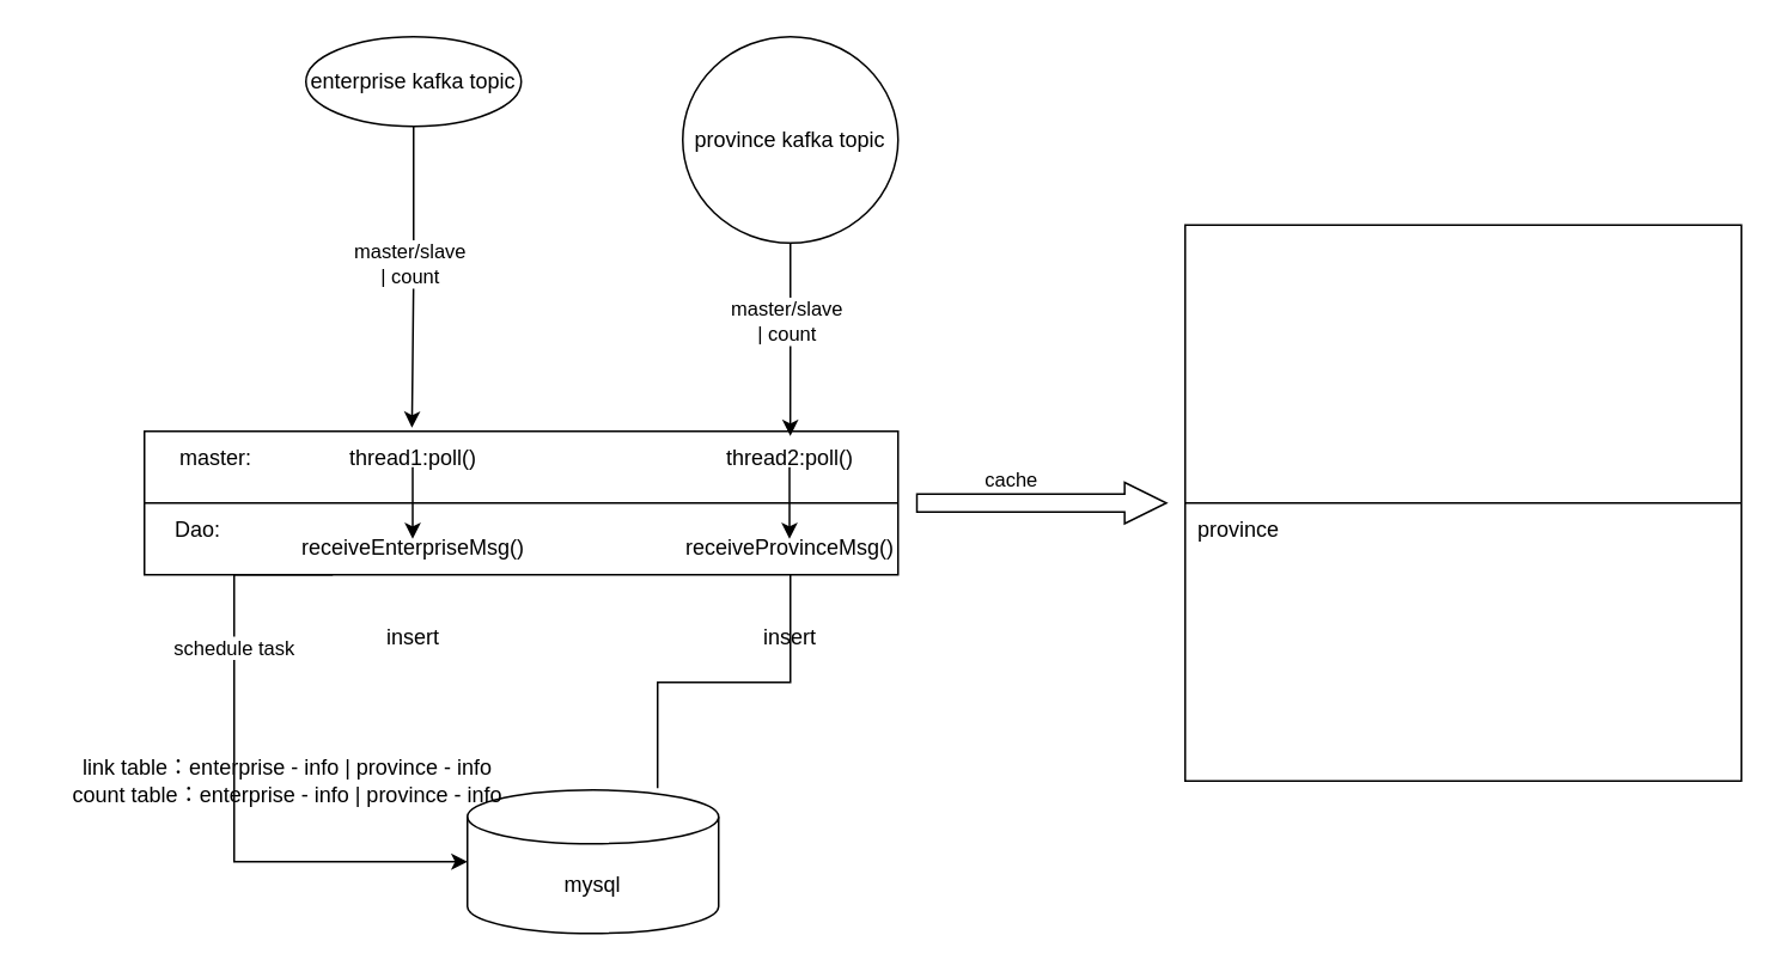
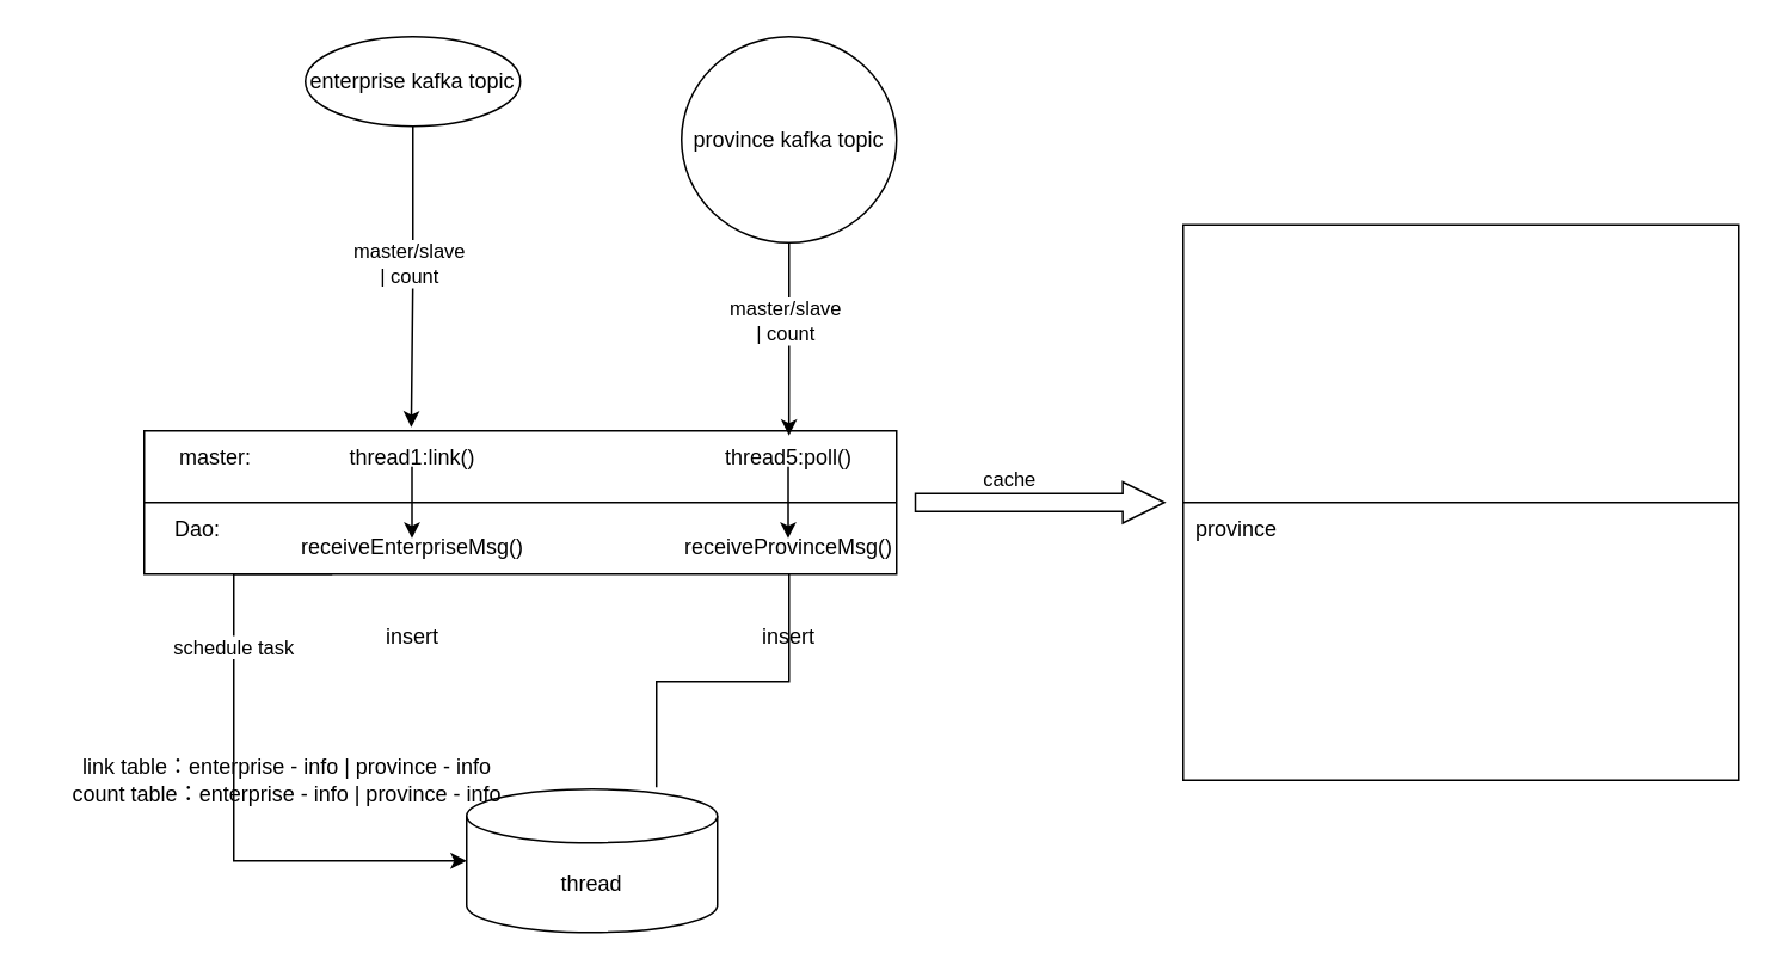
  <mxCell id="0" />
  <mxCell id="1" parent="0" />
  <mxCell id="2" style="edgeStyle=orthogonalEdgeStyle;rounded=0;orthogonalLoop=1;jettySize=auto;html=1;exitX=0.25;exitY=1;exitDx=0;exitDy=0;entryX=0;entryY=0.5;entryDx=0;entryDy=0;entryPerimeter=0;" edge="1" parent="1" source="4" target="14"><mxGeometry relative="1" as="geometry"><Array as="points"><mxPoint x="130" y="320" /><mxPoint x="130" y="480" /></Array></mxGeometry></mxCell>
  <mxCell id="3" value="schedule task" style="edgeLabel;html=1;align=center;verticalAlign=middle;resizable=0;points=[];" vertex="1" connectable="0" parent="2"><mxGeometry x="-0.736" y="-2" relative="1" as="geometry"><mxPoint x="-9" y="42" as="offset" /></mxGeometry></mxCell>
  <mxCell id="4" value="" style="rounded=0;whiteSpace=wrap;html=1;" vertex="1" parent="1"><mxGeometry x="80" y="240" width="420" height="80" as="geometry" /></mxCell>
  <mxCell id="5" style="edgeStyle=orthogonalEdgeStyle;rounded=0;orthogonalLoop=1;jettySize=auto;html=1;exitX=0.5;exitY=1;exitDx=0;exitDy=0;entryX=0.355;entryY=-0.025;entryDx=0;entryDy=0;entryPerimeter=0;" edge="1" parent="1" source="7" target="4"><mxGeometry relative="1" as="geometry"><mxPoint x="140" y="230" as="targetPoint" /></mxGeometry></mxCell>
  <mxCell id="6" value="master/slave&lt;br&gt;| count" style="edgeLabel;html=1;align=center;verticalAlign=middle;resizable=0;points=[];" vertex="1" connectable="0" parent="5"><mxGeometry x="-0.095" y="-3" relative="1" as="geometry"><mxPoint as="offset" /></mxGeometry></mxCell>
  <mxCell id="7" value="enterprise kafka topic" style="ellipse;whiteSpace=wrap;html=1;" vertex="1" parent="1"><mxGeometry x="170" y="20" width="120" height="50" as="geometry" /></mxCell>
  <mxCell id="8" style="edgeStyle=orthogonalEdgeStyle;rounded=0;orthogonalLoop=1;jettySize=auto;html=1;exitX=0.5;exitY=1;exitDx=0;exitDy=0;entryX=0.857;entryY=0.033;entryDx=0;entryDy=0;entryPerimeter=0;" edge="1" parent="1" source="10" target="4"><mxGeometry relative="1" as="geometry" /></mxCell>
  <mxCell id="9" value="master/slave&lt;br&gt;| count" style="edgeLabel;html=1;align=center;verticalAlign=middle;resizable=0;points=[];" vertex="1" connectable="0" parent="8"><mxGeometry x="-0.187" y="-3" relative="1" as="geometry"><mxPoint y="-1" as="offset" /></mxGeometry></mxCell>
  <mxCell id="10" value="province kafka topic" style="ellipse;whiteSpace=wrap;html=1;" vertex="1" parent="1"><mxGeometry x="380" y="20" width="120" height="115" as="geometry" /></mxCell>
  <mxCell id="11" value="" style="endArrow=none;html=1;rounded=0;" edge="1" parent="1" target="4"><mxGeometry width="50" height="50" relative="1" as="geometry"><mxPoint x="80" y="280" as="sourcePoint" /><mxPoint x="130" y="230" as="targetPoint" /><Array as="points"><mxPoint x="450" y="280" /></Array></mxGeometry></mxCell>
- <mxCell id="12" value="thread1:poll()" style="text;html=1;strokeColor=none;fillColor=none;align=center;verticalAlign=middle;whiteSpace=wrap;rounded=0;" vertex="1" parent="1"><mxGeometry x="200" y="240" width="60" height="30" as="geometry" /></mxCell>
- <mxCell id="13" value="thread2:poll()" style="text;html=1;strokeColor=none;fillColor=none;align=center;verticalAlign=middle;whiteSpace=wrap;rounded=0;" vertex="1" parent="1"><mxGeometry x="410" y="240" width="60" height="30" as="geometry" /></mxCell>
- <mxCell id="14" value="mysql" style="shape=cylinder3;whiteSpace=wrap;html=1;boundedLbl=1;backgroundOutline=1;size=15;" vertex="1" parent="1"><mxGeometry x="260" y="440" width="140" height="80" as="geometry" /></mxCell>
+ <mxCell id="12" value="thread1:link()" style="text;html=1;strokeColor=none;fillColor=none;align=center;verticalAlign=middle;whiteSpace=wrap;rounded=0;" vertex="1" parent="1"><mxGeometry x="200" y="240" width="60" height="30" as="geometry" /></mxCell>
+ <mxCell id="13" value="thread5:poll()" style="text;html=1;strokeColor=none;fillColor=none;align=center;verticalAlign=middle;whiteSpace=wrap;rounded=0;" vertex="1" parent="1"><mxGeometry x="410" y="240" width="60" height="30" as="geometry" /></mxCell>
+ <mxCell id="14" value="thread" style="shape=cylinder3;whiteSpace=wrap;html=1;boundedLbl=1;backgroundOutline=1;size=15;" vertex="1" parent="1"><mxGeometry x="260" y="440" width="140" height="80" as="geometry" /></mxCell>
  <mxCell id="15" value="master:" style="text;html=1;strokeColor=none;fillColor=none;align=center;verticalAlign=middle;whiteSpace=wrap;rounded=0;" vertex="1" parent="1"><mxGeometry x="90" y="240" width="60" height="30" as="geometry" /></mxCell>
  <mxCell id="16" value="Dao:" style="text;html=1;strokeColor=none;fillColor=none;align=center;verticalAlign=middle;whiteSpace=wrap;rounded=0;" vertex="1" parent="1"><mxGeometry x="80" y="280" width="60" height="30" as="geometry" /></mxCell>
  <mxCell id="17" value="receiveEnterpriseMsg()" style="text;html=1;strokeColor=none;fillColor=none;align=center;verticalAlign=middle;whiteSpace=wrap;rounded=0;" vertex="1" parent="1"><mxGeometry x="200" y="290" width="60" height="30" as="geometry" /></mxCell>
  <mxCell id="18" value="" style="endArrow=classic;html=1;rounded=0;" edge="1" parent="1"><mxGeometry width="50" height="50" relative="1" as="geometry"><mxPoint x="229.5" y="260" as="sourcePoint" /><mxPoint x="229.5" y="300" as="targetPoint" /></mxGeometry></mxCell>
  <mxCell id="19" value="" style="endArrow=classic;html=1;rounded=0;" edge="1" parent="1"><mxGeometry width="50" height="50" relative="1" as="geometry"><mxPoint x="439.5" y="260" as="sourcePoint" /><mxPoint x="439.5" y="300" as="targetPoint" /></mxGeometry></mxCell>
  <mxCell id="20" style="edgeStyle=orthogonalEdgeStyle;rounded=0;orthogonalLoop=1;jettySize=auto;html=1;exitX=0.5;exitY=1;exitDx=0;exitDy=0;entryX=0.757;entryY=-0.012;entryDx=0;entryDy=0;entryPerimeter=0;endArrow=none;" edge="1" parent="1" source="21" target="14"><mxGeometry relative="1" as="geometry" /></mxCell>
  <mxCell id="21" value="receiveProvinceMsg()" style="text;html=1;strokeColor=none;fillColor=none;align=center;verticalAlign=middle;whiteSpace=wrap;rounded=0;" vertex="1" parent="1"><mxGeometry x="410" y="290" width="60" height="30" as="geometry" /></mxCell>
  <mxCell id="22" value="insert" style="text;html=1;strokeColor=none;fillColor=none;align=center;verticalAlign=middle;whiteSpace=wrap;rounded=0;" vertex="1" parent="1"><mxGeometry x="200" y="340" width="60" height="30" as="geometry" /></mxCell>
  <mxCell id="23" value="insert" style="text;html=1;strokeColor=none;fillColor=none;align=center;verticalAlign=middle;whiteSpace=wrap;rounded=0;" vertex="1" parent="1"><mxGeometry x="410" y="340" width="60" height="30" as="geometry" /></mxCell>
  <mxCell id="24" value="link table：enterprise - info | province - info&lt;br&gt;count table：enterprise - info | province - info" style="text;html=1;strokeColor=none;fillColor=none;align=center;verticalAlign=middle;whiteSpace=wrap;rounded=0;" vertex="1" parent="1"><mxGeometry x="20" y="400" width="280" height="70" as="geometry" /></mxCell>
  <mxCell id="25" value="" style="shape=flexArrow;endArrow=classic;html=1;rounded=0;endWidth=12;endSize=7.41;" edge="1" parent="1"><mxGeometry width="50" height="50" relative="1" as="geometry"><mxPoint x="510" y="280" as="sourcePoint" /><mxPoint x="650" y="280" as="targetPoint" /></mxGeometry></mxCell>
  <mxCell id="26" value="cache" style="edgeLabel;html=1;align=center;verticalAlign=middle;resizable=0;points=[];" vertex="1" connectable="0" parent="25"><mxGeometry x="-0.214" y="-4" relative="1" as="geometry"><mxPoint x="-3" y="-18" as="offset" /></mxGeometry></mxCell>
  <mxCell id="27" value="" style="whiteSpace=wrap;html=1;aspect=fixed;" vertex="1" parent="1"><mxGeometry x="660" y="125" width="310" height="310" as="geometry" /></mxCell>
  <mxCell id="28" value="" style="endArrow=none;html=1;rounded=0;entryX=0;entryY=0.5;entryDx=0;entryDy=0;exitX=1;exitY=0.5;exitDx=0;exitDy=0;" edge="1" parent="1" source="27" target="27"><mxGeometry width="50" height="50" relative="1" as="geometry"><mxPoint x="560" y="420" as="sourcePoint" /><mxPoint x="610" y="370" as="targetPoint" /></mxGeometry></mxCell>
  <mxCell id="29" value="province" style="text;html=1;strokeColor=none;fillColor=none;align=center;verticalAlign=middle;whiteSpace=wrap;rounded=0;" vertex="1" parent="1"><mxGeometry x="660" y="280" width="60" height="30" as="geometry" /></mxCell>
